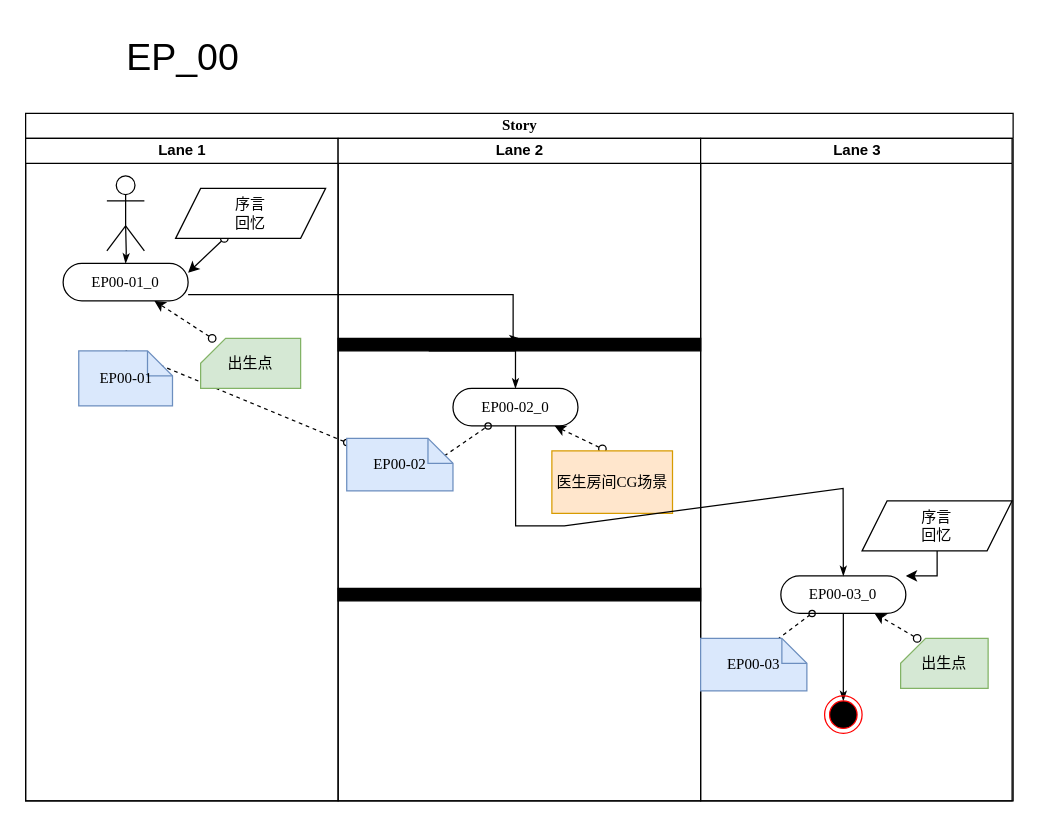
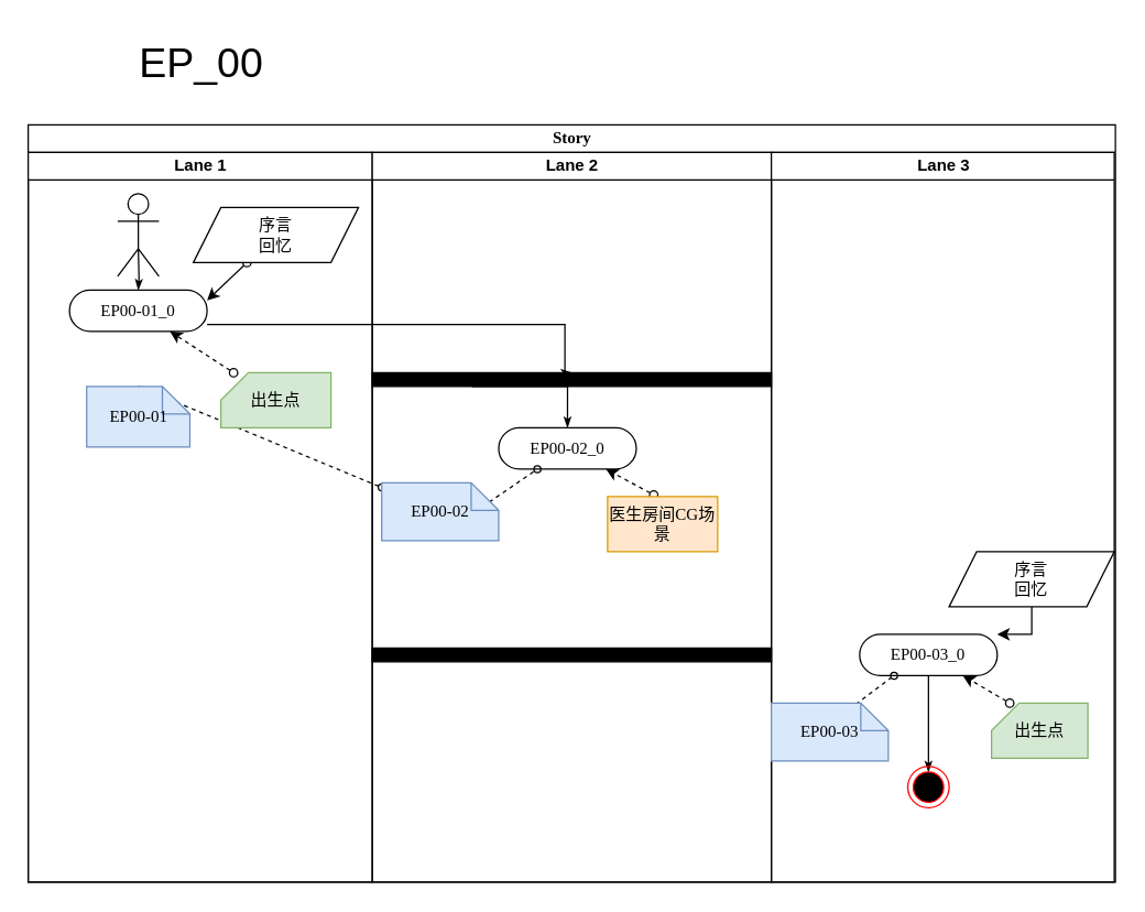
  <mxCell id="0" />
  <mxCell id="1" parent="0" />
  <mxCell id="2" value="Story" style="swimlane;html=1;childLayout=stackLayout;startSize=20;rounded=0;shadow=0;comic=0;labelBackgroundColor=none;strokeWidth=1;fontFamily=Verdana;fontSize=12;align=center;" vertex="1" parent="1"><mxGeometry x="20" y="90" width="790" height="550" as="geometry" /></mxCell>
  <mxCell id="3" value="Lane 1" style="swimlane;html=1;startSize=20;" vertex="1" parent="2"><mxGeometry y="20" width="250" height="530" as="geometry" /></mxCell>
  <mxCell id="4" value="EP00-01_0" style="rounded=1;whiteSpace=wrap;html=1;shadow=0;comic=0;labelBackgroundColor=none;strokeWidth=1;fontFamily=Verdana;fontSize=12;align=center;arcSize=50;" vertex="1" parent="3"><mxGeometry x="30" y="100" width="100" height="30" as="geometry" /></mxCell>
  <mxCell id="5" style="edgeStyle=none;rounded=0;html=1;dashed=1;labelBackgroundColor=none;startArrow=none;startFill=0;startSize=5;endArrow=oval;endFill=0;endSize=5;jettySize=auto;orthogonalLoop=1;strokeWidth=1;fontFamily=Verdana;fontSize=12;exitX=0.5;exitY=0;exitDx=0;exitDy=0;exitPerimeter=0;" edge="1" parent="3" source="7" target="18"><mxGeometry relative="1" as="geometry"><mxPoint x="150" y="257.878" as="sourcePoint" /><mxPoint x="112.955" y="238" as="targetPoint" /></mxGeometry></mxCell>
  <mxCell id="6" style="edgeStyle=orthogonalEdgeStyle;rounded=0;html=1;labelBackgroundColor=none;startArrow=none;startFill=0;startSize=5;endArrow=classicThin;endFill=1;endSize=5;jettySize=auto;orthogonalLoop=1;strokeWidth=1;fontFamily=Verdana;fontSize=12" edge="1" parent="3" target="4"><mxGeometry relative="1" as="geometry"><mxPoint x="80" y="70" as="sourcePoint" /></mxGeometry></mxCell>
  <mxCell id="7" value="EP00-01" style="shape=note;whiteSpace=wrap;html=1;rounded=0;shadow=0;comic=0;labelBackgroundColor=none;strokeWidth=1;fontFamily=Verdana;fontSize=12;align=center;size=20;fillColor=#dae8fc;strokeColor=#6c8ebf;" vertex="1" parent="3"><mxGeometry x="42.5" y="170" width="75" height="44" as="geometry" /></mxCell>
  <mxCell id="8" value="" style="shape=umlActor;verticalLabelPosition=bottom;verticalAlign=top;html=1;outlineConnect=0;" vertex="1" parent="3"><mxGeometry x="65" y="30" width="30" height="60" as="geometry" /></mxCell>
  <mxCell id="9" style="edgeStyle=none;rounded=0;orthogonalLoop=1;jettySize=auto;html=1;dashed=1;startArrow=oval;startFill=0;" edge="1" parent="3" source="10" target="4"><mxGeometry relative="1" as="geometry" /></mxCell>
  <mxCell id="10" value="出生点" style="shape=card;whiteSpace=wrap;html=1;size=20;fillColor=#d5e8d4;strokeColor=#82b366;" vertex="1" parent="3"><mxGeometry x="140" y="160" width="80" height="40" as="geometry" /></mxCell>
  <mxCell id="11" style="edgeStyle=none;rounded=0;orthogonalLoop=1;jettySize=auto;html=1;entryX=1;entryY=0.25;entryDx=0;entryDy=0;startArrow=oval;startFill=0;" edge="1" parent="3" source="12" target="4"><mxGeometry relative="1" as="geometry" /></mxCell>
  <mxCell id="12" value="序言&lt;br&gt;回忆" style="shape=parallelogram;perimeter=parallelogramPerimeter;whiteSpace=wrap;html=1;fixedSize=1;" vertex="1" parent="3"><mxGeometry x="120" y="40" width="120" height="40" as="geometry" /></mxCell>
  <mxCell id="13" value="Lane 2" style="swimlane;html=1;startSize=20;" vertex="1" parent="2"><mxGeometry x="250" y="20" width="290" height="530" as="geometry" /></mxCell>
  <mxCell id="14" value="" style="whiteSpace=wrap;html=1;rounded=0;shadow=0;comic=0;labelBackgroundColor=none;strokeWidth=1;fillColor=#000000;fontFamily=Verdana;fontSize=12;align=center;rotation=0;" vertex="1" parent="13"><mxGeometry y="160" width="290" height="10" as="geometry" /></mxCell>
  <mxCell id="15" value="EP00-02_0" style="rounded=1;whiteSpace=wrap;html=1;shadow=0;comic=0;labelBackgroundColor=none;strokeWidth=1;fontFamily=Verdana;fontSize=12;align=center;arcSize=50;" vertex="1" parent="13"><mxGeometry x="91.88" y="200" width="100" height="30" as="geometry" /></mxCell>
  <mxCell id="16" style="edgeStyle=orthogonalEdgeStyle;rounded=0;html=1;exitX=0.25;exitY=1;entryX=0.5;entryY=0;labelBackgroundColor=none;startArrow=none;startFill=0;startSize=5;endArrow=classicThin;endFill=1;endSize=5;jettySize=auto;orthogonalLoop=1;strokeWidth=1;fontFamily=Verdana;fontSize=12" edge="1" parent="13" source="14" target="15"><mxGeometry relative="1" as="geometry"><Array as="points"><mxPoint x="142" y="170" /></Array></mxGeometry></mxCell>
  <mxCell id="17" style="edgeStyle=none;rounded=0;html=1;labelBackgroundColor=none;startArrow=none;startFill=0;startSize=5;endArrow=oval;endFill=0;endSize=5;jettySize=auto;orthogonalLoop=1;strokeWidth=1;fontFamily=Verdana;fontSize=12;dashed=1;" edge="1" parent="13" target="15"><mxGeometry relative="1" as="geometry"><mxPoint x="85.005" y="254" as="sourcePoint" /></mxGeometry></mxCell>
  <mxCell id="18" value="EP00-02" style="shape=note;whiteSpace=wrap;html=1;rounded=0;shadow=0;comic=0;labelBackgroundColor=none;strokeWidth=1;fontFamily=Verdana;fontSize=12;align=center;size=20;fillColor=#dae8fc;strokeColor=#6c8ebf;" vertex="1" parent="13"><mxGeometry x="6.88" y="240" width="85" height="42" as="geometry" /></mxCell>
  <mxCell id="19" style="edgeStyle=none;rounded=0;orthogonalLoop=1;jettySize=auto;html=1;dashed=1;startArrow=oval;startFill=0;exitX=0.419;exitY=-0.032;exitDx=0;exitDy=0;exitPerimeter=0;" edge="1" parent="13" source="21" target="15"><mxGeometry relative="1" as="geometry"><mxPoint x="210" y="231.515" as="sourcePoint" /></mxGeometry></mxCell>
  <mxCell id="20" value="" style="whiteSpace=wrap;html=1;rounded=0;shadow=0;comic=0;labelBackgroundColor=none;strokeWidth=1;fillColor=#000000;fontFamily=Verdana;fontSize=12;align=center;rotation=0;" vertex="1" parent="13"><mxGeometry y="360" width="290" height="10" as="geometry" /></mxCell>
- <mxCell id="21" value="医生房间CG场景" style="rounded=0;whiteSpace=wrap;html=1;shadow=0;comic=0;labelBackgroundColor=none;strokeWidth=1;fontFamily=Verdana;fontSize=12;align=center;arcSize=50;fillColor=#ffe6cc;strokeColor=#d79b00;" vertex="1" parent="13"><mxGeometry x="171" y="250" width="96.5" height="50" as="geometry" /></mxCell>
+ <mxCell id="21" value="医生房间CG场景" style="rounded=0;whiteSpace=wrap;html=1;shadow=0;comic=0;labelBackgroundColor=none;strokeWidth=1;fontFamily=Verdana;fontSize=12;align=center;arcSize=50;fillColor=#ffe6cc;strokeColor=#d79b00;" vertex="1" parent="13"><mxGeometry x="171" y="250" width="80" height="40" as="geometry" /></mxCell>
  <mxCell id="22" value="Lane 3" style="swimlane;html=1;startSize=20;" vertex="1" parent="2"><mxGeometry x="540" y="20" width="249.17" height="530" as="geometry" /></mxCell>
  <mxCell id="23" style="rounded=0;html=1;labelBackgroundColor=none;startArrow=none;startFill=0;startSize=5;endArrow=classicThin;endFill=1;endSize=5;jettySize=auto;orthogonalLoop=1;strokeWidth=1;fontFamily=Verdana;fontSize=12" edge="1" parent="22"><mxGeometry relative="1" as="geometry"><mxPoint x="61.25" y="268" as="targetPoint" /></mxGeometry></mxCell>
  <mxCell id="24" style="edgeStyle=none;rounded=0;html=1;labelBackgroundColor=none;startArrow=none;startFill=0;startSize=5;endArrow=classicThin;endFill=1;endSize=5;jettySize=auto;orthogonalLoop=1;strokeWidth=1;fontFamily=Verdana;fontSize=12" edge="1" parent="22"><mxGeometry relative="1" as="geometry"><mxPoint x="35" y="367.222" as="targetPoint" /></mxGeometry></mxCell>
  <mxCell id="25" style="edgeStyle=none;rounded=0;html=1;labelBackgroundColor=none;startArrow=none;startFill=0;startSize=5;endArrow=classicThin;endFill=1;endSize=5;jettySize=auto;orthogonalLoop=1;strokeWidth=1;fontFamily=Verdana;fontSize=12" edge="1" parent="22"><mxGeometry relative="1" as="geometry"><mxPoint x="70.565" y="298" as="sourcePoint" /></mxGeometry></mxCell>
  <mxCell id="26" style="edgeStyle=none;rounded=0;html=1;dashed=1;labelBackgroundColor=none;startArrow=none;startFill=0;startSize=5;endArrow=oval;endFill=0;endSize=5;jettySize=auto;orthogonalLoop=1;strokeWidth=1;fontFamily=Verdana;fontSize=12" edge="1" parent="22"><mxGeometry relative="1" as="geometry"><mxPoint x="160" y="257.878" as="sourcePoint" /></mxGeometry></mxCell>
  <mxCell id="27" style="edgeStyle=none;rounded=0;html=1;dashed=1;labelBackgroundColor=none;startArrow=none;startFill=0;startSize=5;endArrow=oval;endFill=0;endSize=5;jettySize=auto;orthogonalLoop=1;strokeWidth=1;fontFamily=Verdana;fontSize=12" edge="1" parent="22"><mxGeometry relative="1" as="geometry"><mxPoint x="85" y="281.814" as="targetPoint" /></mxGeometry></mxCell>
  <mxCell id="28" style="edgeStyle=none;rounded=0;html=1;dashed=1;labelBackgroundColor=none;startArrow=none;startFill=0;startSize=5;endArrow=oval;endFill=0;endSize=5;jettySize=auto;orthogonalLoop=1;strokeWidth=1;fontFamily=Verdana;fontSize=12" edge="1" parent="22"><mxGeometry relative="1" as="geometry"><mxPoint x="154.744" y="415" as="sourcePoint" /></mxGeometry></mxCell>
  <mxCell id="29" style="edgeStyle=none;rounded=0;html=1;dashed=1;labelBackgroundColor=none;startArrow=none;startFill=0;startSize=5;endArrow=oval;endFill=0;endSize=5;jettySize=auto;orthogonalLoop=1;strokeWidth=1;fontFamily=Verdana;fontSize=12" edge="1" parent="22"><mxGeometry relative="1" as="geometry"><mxPoint x="35" y="389.538" as="targetPoint" /></mxGeometry></mxCell>
  <mxCell id="30" value="EP00-03_0" style="rounded=1;whiteSpace=wrap;html=1;shadow=0;comic=0;labelBackgroundColor=none;strokeWidth=1;fontFamily=Verdana;fontSize=12;align=center;arcSize=50;" vertex="1" parent="22"><mxGeometry x="64.17" y="350" width="100" height="30" as="geometry" /></mxCell>
  <mxCell id="31" style="edgeStyle=none;rounded=0;html=1;labelBackgroundColor=none;startArrow=none;startFill=0;startSize=5;endArrow=classicThin;endFill=1;endSize=5;jettySize=auto;orthogonalLoop=1;strokeWidth=1;fontFamily=Verdana;fontSize=12" edge="1" parent="22" source="30"><mxGeometry relative="1" as="geometry"><mxPoint x="114.17" y="450" as="targetPoint" /></mxGeometry></mxCell>
  <mxCell id="32" style="edgeStyle=none;rounded=0;html=1;labelBackgroundColor=none;startArrow=none;startFill=0;startSize=5;endArrow=oval;endFill=0;endSize=5;jettySize=auto;orthogonalLoop=1;strokeWidth=1;fontFamily=Verdana;fontSize=12;dashed=1;entryX=0.25;entryY=1;entryDx=0;entryDy=0;exitX=0.966;exitY=0.262;exitDx=0;exitDy=0;exitPerimeter=0;" edge="1" parent="22" target="30"><mxGeometry relative="1" as="geometry"><mxPoint x="61.28" y="401.004" as="sourcePoint" /><mxPoint x="52.29" y="350" as="targetPoint" /></mxGeometry></mxCell>
  <mxCell id="33" style="edgeStyle=none;rounded=0;orthogonalLoop=1;jettySize=auto;html=1;entryX=0.75;entryY=1;entryDx=0;entryDy=0;dashed=1;startArrow=oval;startFill=0;" edge="1" parent="22" target="30"><mxGeometry relative="1" as="geometry"><mxPoint x="173.23" y="400" as="sourcePoint" /></mxGeometry></mxCell>
  <mxCell id="34" value="" style="ellipse;html=1;shape=endState;fillColor=#000000;strokeColor=#ff0000;" vertex="1" parent="22"><mxGeometry x="99.17" y="446" width="30" height="30" as="geometry" /></mxCell>
  <mxCell id="35" value="EP00-03" style="shape=note;whiteSpace=wrap;html=1;rounded=0;shadow=0;comic=0;labelBackgroundColor=none;strokeWidth=1;fontFamily=Verdana;fontSize=12;align=center;size=20;fillColor=#dae8fc;strokeColor=#6c8ebf;" vertex="1" parent="22"><mxGeometry y="400" width="85" height="42" as="geometry" /></mxCell>
  <mxCell id="36" value="出生点" style="shape=card;whiteSpace=wrap;html=1;size=20;fillColor=#d5e8d4;strokeColor=#82b366;" vertex="1" parent="22"><mxGeometry x="160" y="400" width="70" height="40" as="geometry" /></mxCell>
  <mxCell id="37" style="edgeStyle=orthogonalEdgeStyle;rounded=0;orthogonalLoop=1;jettySize=auto;html=1;entryX=1;entryY=0;entryDx=0;entryDy=0;" edge="1" parent="22" source="38" target="30"><mxGeometry relative="1" as="geometry" /></mxCell>
  <mxCell id="38" value="序言&lt;br&gt;回忆" style="shape=parallelogram;perimeter=parallelogramPerimeter;whiteSpace=wrap;html=1;fixedSize=1;" vertex="1" parent="22"><mxGeometry x="129.17" y="290" width="120" height="40" as="geometry" /></mxCell>
  <mxCell id="39" style="edgeStyle=orthogonalEdgeStyle;rounded=0;html=1;entryX=0.5;entryY=0;labelBackgroundColor=none;startArrow=none;startFill=0;startSize=5;endArrow=classicThin;endFill=1;endSize=5;jettySize=auto;orthogonalLoop=1;strokeWidth=1;fontFamily=Verdana;fontSize=12" edge="1" parent="2" source="4" target="14"><mxGeometry relative="1" as="geometry"><Array as="points"><mxPoint x="390" y="145" /></Array></mxGeometry></mxCell>
- <mxCell id="40" style="edgeStyle=none;rounded=0;html=1;labelBackgroundColor=none;startArrow=none;startFill=0;startSize=5;endArrow=classicThin;endFill=1;endSize=5;jettySize=auto;orthogonalLoop=1;strokeWidth=1;fontFamily=Verdana;fontSize=12;entryX=0.5;entryY=0;entryDx=0;entryDy=0;" edge="1" parent="2" source="15" target="30"><mxGeometry relative="1" as="geometry"><mxPoint x="390.568" y="310" as="targetPoint" /><Array as="points"><mxPoint x="392" y="330" /><mxPoint x="431" y="330" /><mxPoint x="654" y="300" /></Array></mxGeometry></mxCell>
  <mxCell id="41" value="&lt;font style=&quot;font-size: 30px&quot;&gt;EP_00&lt;/font&gt;" style="text;html=1;strokeColor=none;fillColor=none;align=center;verticalAlign=middle;whiteSpace=wrap;rounded=0;" vertex="1" parent="1"><mxGeometry x="41" y="20" width="210" height="50" as="geometry" /></mxCell>
